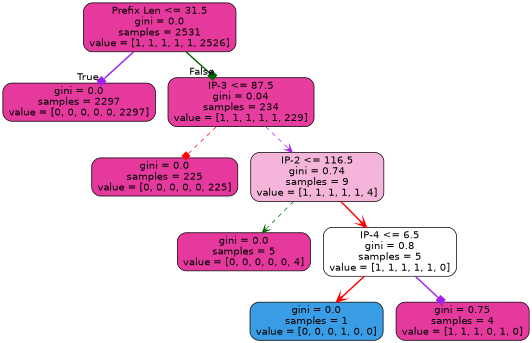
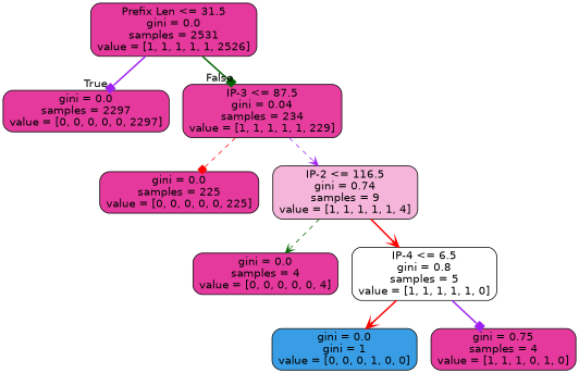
  digraph {
    node [color=black fillcolor="#e5399d" fontname=helvetica shape=box style="filled, rounded"]
    edge [arrowhead=box color=purple fontname=helvetica style=bold]
    n1 [label="Prefix Len <= 31.5\ngini = 0.0\nsamples = 2531\nvalue = [1, 1, 1, 1, 1, 2526]"]
    n2 [label="gini = 0.0\nsamples = 2297\nvalue = [0, 0, 0, 0, 0, 2297]"]
    n3 [fillcolor="#e63d9f" label="IP-3 <= 87.5\ngini = 0.04\nsamples = 234\nvalue = [1, 1, 1, 1, 1, 229]"]
    n4 [label="gini = 0.0\nsamples = 225\nvalue = [0, 0, 0, 0, 0, 225]"]
    n5 [fillcolor="#f5b5da" label="IP-2 <= 116.5\ngini = 0.74\nsamples = 9\nvalue = [1, 1, 1, 1, 1, 4]"]
-   n6 [label="gini = 0.0\nsamples = 5\nvalue = [0, 0, 0, 0, 0, 4]"]
+   n6 [label="gini = 0.0\nsamples = 4\nvalue = [0, 0, 0, 0, 0, 4]"]
    n7 [fillcolor="#ffffff" label="IP-4 <= 6.5\ngini = 0.8\nsamples = 5\nvalue = [1, 1, 1, 1, 1, 0]"]
-   n8 [fillcolor="#399de5" label="gini = 0.0\nsamples = 1\nvalue = [0, 0, 0, 1, 0, 0]"]
+   n8 [fillcolor="#399de5" label="gini = 0.0\ngini = 1\nvalue = [0, 0, 0, 1, 0, 0]"]
    n9 [label="gini = 0.75\nsamples = 4\nvalue = [1, 1, 1, 0, 1, 0]"]
    n1 -> n2 [headlabel=True labelangle=45 labeldistance=2.5]
    n1 -> n3 [color=darkgreen headlabel=False labelangle=-45 labeldistance=2.5]
    n3 -> n4 [color=red style=dashed]
    n3 -> n5 [arrowhead=vee style=dashed]
    n5 -> n6 [arrowhead=vee color=darkgreen style=dashed]
    n5 -> n7 [arrowhead=vee color=red]
    n7 -> n8 [arrowhead=vee color=red]
    n7 -> n9
  }
